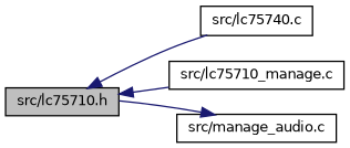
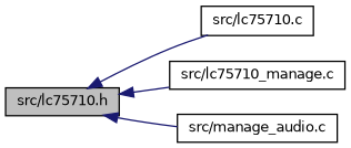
  digraph {
    rankdir=LR
    node [color=black fillcolor=white fontname=Helvetica fontsize=10 shape=record style=filled]
    edge [color=midnightblue dir=back fontname=Helvetica fontsize=10 labelfontname=Helvetica labelfontsize=10 style=solid]
    n1 [fillcolor=grey75 fontcolor=black height=0.2 label="src/lc75710.h" width=0.4]
-   n2 [height=0.2 label="src/lc75740.c" width=0.4]
+   n2 [height=0.2 label="src/lc75710.c" width=0.4]
    n3 [height=0.2 label="src/lc75710_manage.c" width=0.4]
    n4 [height=0.2 label="src/manage_audio.c" width=0.4]
    n1 -> n2
    n1 -> n3
-   n4 -> n1
+   n1 -> n4
  }
